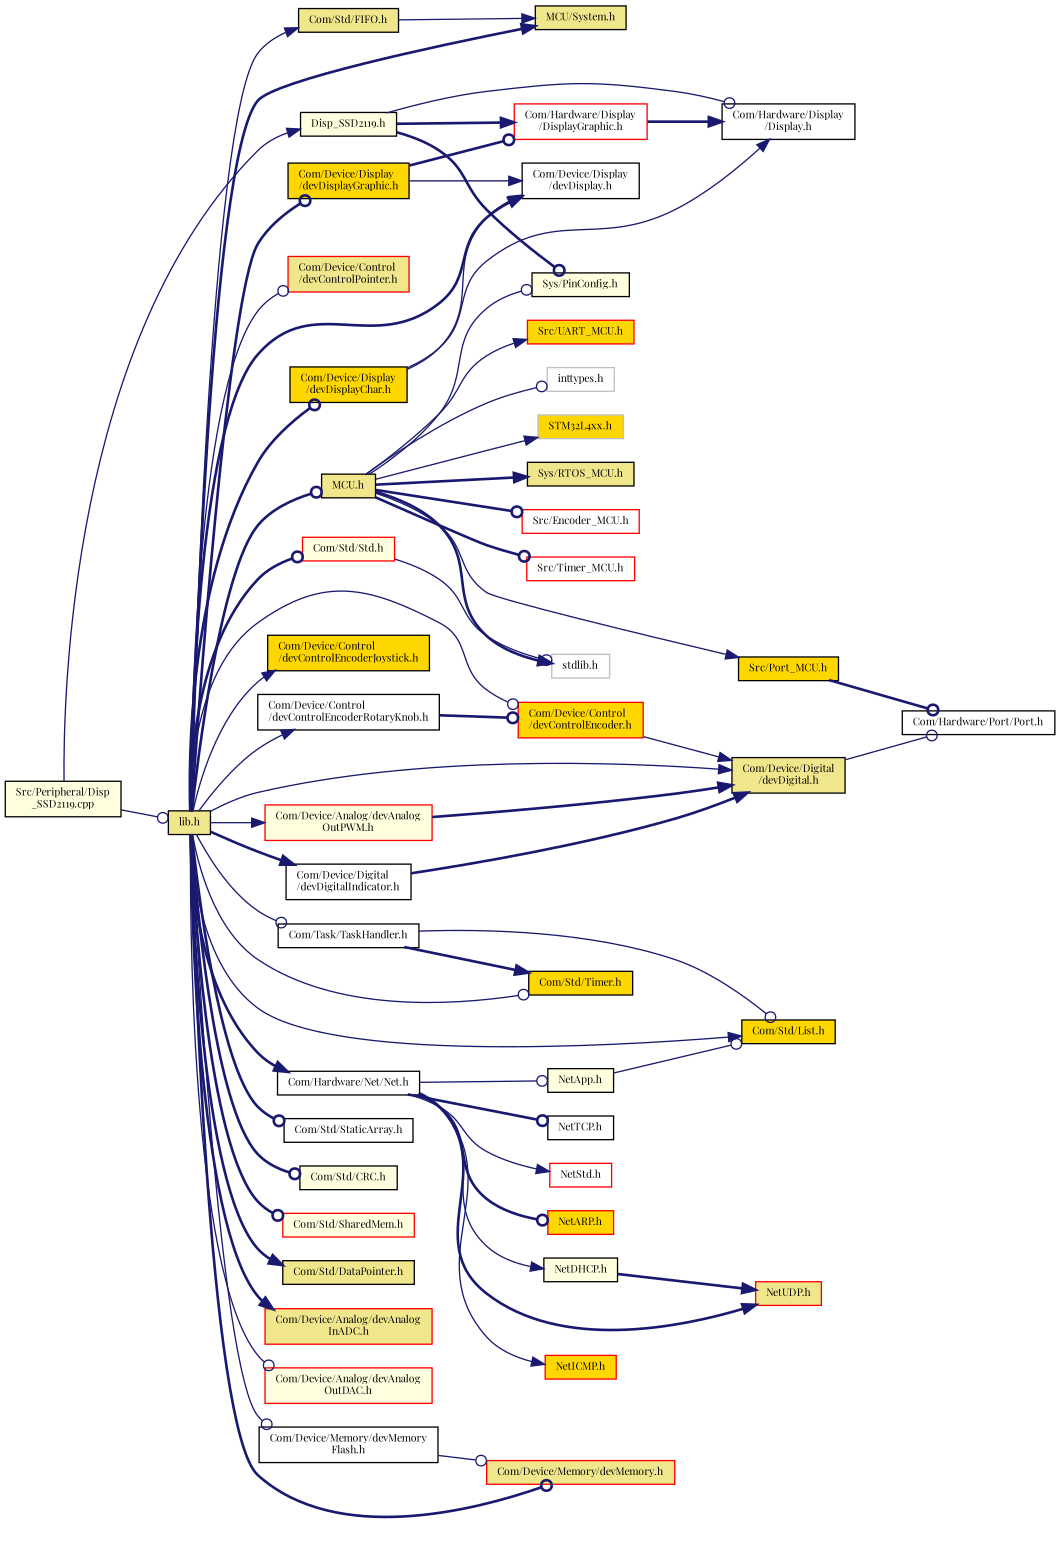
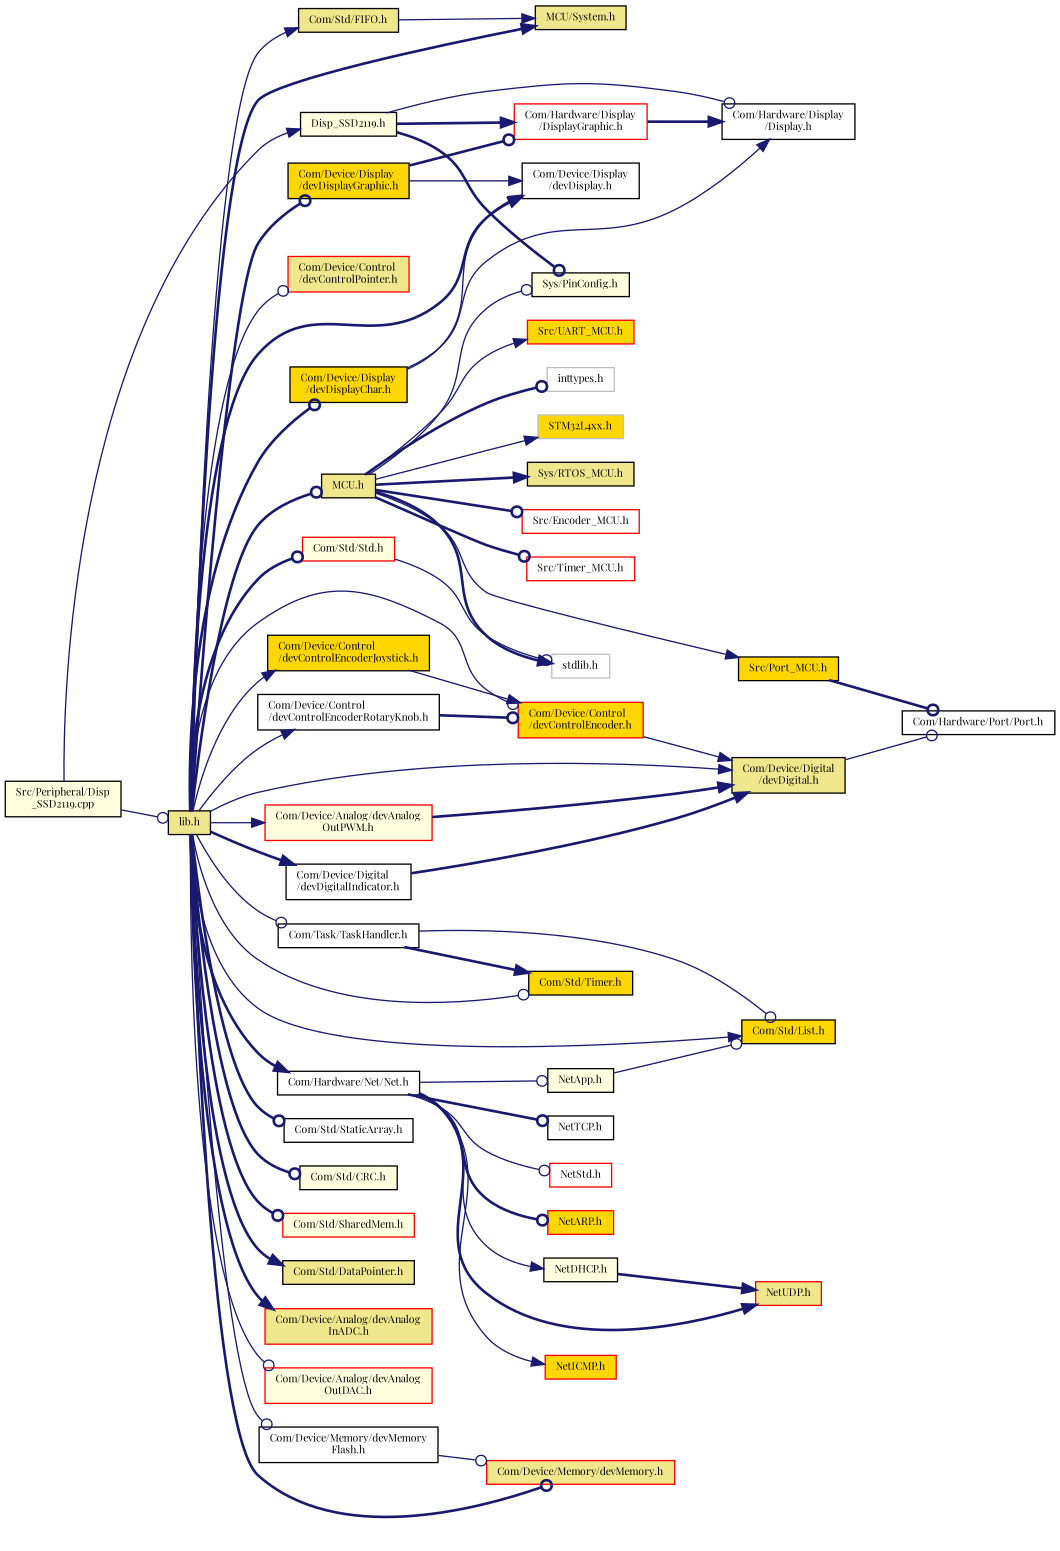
  digraph {
    fontname="Playfair Display"
    rankdir=LR
    node [color=black fillcolor=white fontname="Playfair Display" fontsize=8 shape=record style=filled]
    edge [arrowhead=odot color=midnightblue fontname="Playfair Display" fontsize=8 labelfontname=Sans labelfontsize=8 style=solid]
    n1 [fillcolor=lightyellow fontcolor=black height=0.2 label="Src/Peripheral/Disp\l_SSD2119.cpp" width=0.4]
    n2 [fillcolor=khaki height=0.2 label="lib.h" width=0.4]
    n3 [fillcolor=lightyellow height=0.2 label="Disp_SSD2119.h" width=0.4]
    n4 [fillcolor=khaki height=0.2 label="MCU/System.h" width=0.4]
    n5 [fillcolor=khaki height=0.2 label="MCU.h" width=0.4]
    n6 [height=0.2 label="Com/Hardware/Net/Net.h" width=0.4]
    n7 [fillcolor=gold height=0.2 label="Com/Std/List.h" width=0.4]
    n8 [color=red fillcolor=lightyellow height=0.2 label="Com/Std/Std.h" width=0.4]
    n9 [height=0.2 label="Com/Std/StaticArray.h" width=0.4]
    n10 [fillcolor=lightyellow height=0.2 label="Com/Std/CRC.h" width=0.4]
    n11 [fillcolor=khaki height=0.2 label="Com/Std/FIFO.h" width=0.4]
    n12 [color=red fillcolor=lightyellow height=0.2 label="Com/Std/SharedMem.h" width=0.4]
    n13 [fillcolor=khaki height=0.2 label="Com/Std/DataPointer.h" width=0.4]
    n14 [fillcolor=gold height=0.2 label="Com/Std/Timer.h" width=0.4]
    n15 [color=red fillcolor=khaki height=0.2 label="Com/Device/Analog/devAnalog\lInADC.h" width=0.4]
    n16 [color=red fillcolor=lightyellow height=0.2 label="Com/Device/Analog/devAnalog\lOutDAC.h" width=0.4]
    n17 [color=red fillcolor=lightyellow height=0.2 label="Com/Device/Analog/devAnalog\lOutPWM.h" width=0.4]
    n18 [fillcolor=khaki height=0.2 label="Com/Device/Digital\l/devDigital.h" width=0.4]
    n19 [height=0.2 label="Com/Device/Digital\l/devDigitalIndicator.h" width=0.4]
    n20 [height=0.2 label="Com/Device/Display\l/devDisplay.h" width=0.4]
    n21 [fillcolor=gold height=0.2 label="Com/Device/Display\l/devDisplayChar.h" width=0.4]
    n22 [fillcolor=gold height=0.2 label="Com/Device/Display\l/devDisplayGraphic.h" width=0.4]
    n23 [color=red fillcolor=khaki height=0.2 label="Com/Device/Memory/devMemory.h" width=0.4]
    n24 [height=0.2 label="Com/Device/Memory/devMemory\lFlash.h" width=0.4]
    n25 [color=red fillcolor=gold height=0.2 label="Com/Device/Control\l/devControlEncoder.h" width=0.4]
    n26 [fillcolor=gold height=0.2 label="Com/Device/Control\l/devControlEncoderJoystick.h" width=0.4]
    n27 [height=0.2 label="Com/Device/Control\l/devControlEncoderRotaryKnob.h" width=0.4]
    n28 [color=red fillcolor=khaki height=0.2 label="Com/Device/Control\l/devControlPointer.h" width=0.4]
    n29 [height=0.2 label="Com/Task/TaskHandler.h" width=0.4]
    n30 [fillcolor=lightyellow height=0.2 label="Sys/PinConfig.h" width=0.4]
    n31 [height=0.2 label="Com/Hardware/Display\l/Display.h" width=0.4]
    n32 [color=red height=0.2 label="Com/Hardware/Display\l/DisplayGraphic.h" width=0.4]
    n33 [color=grey75 height=0.2 label="inttypes.h" width=0.4]
    n34 [color=grey75 height=0.2 label="stdlib.h" width=0.4]
    n35 [color=grey75 fillcolor=gold height=0.2 label="STM32L4xx.h" width=0.4]
    n36 [fillcolor=khaki height=0.2 label="Sys/RTOS_MCU.h" width=0.4]
    n37 [color=red height=0.2 label="Src/Encoder_MCU.h" width=0.4]
    n38 [fillcolor=gold height=0.2 label="Src/Port_MCU.h" width=0.4]
    n39 [color=red height=0.2 label="Src/Timer_MCU.h" width=0.4]
    n40 [color=red fillcolor=gold height=0.2 label="Src/UART_MCU.h" width=0.4]
    n41 [color=red height=0.2 label="NetStd.h" width=0.4]
    n42 [fillcolor=lightyellow height=0.2 label="NetApp.h" width=0.4]
    n43 [color=red fillcolor=gold height=0.2 label="NetARP.h" width=0.4]
    n44 [fillcolor=lightyellow height=0.2 label="NetDHCP.h" width=0.4]
    n45 [color=red fillcolor=khaki height=0.2 label="NetUDP.h" width=0.4]
    n46 [color=red fillcolor=gold height=0.2 label="NetICMP.h" width=0.4]
    n47 [height=0.2 label="NetTCP.h" width=0.4]
    n48 [height=0.2 label="Com/Hardware/Port/Port.h" width=0.4]
    n1 -> n2
    n1 -> n3 [arrowhead=normal]
    n2 -> n4 [arrowhead=normal style=bold]
    n2 -> n5 [style=bold]
    n2 -> n6 [arrowhead=normal style=bold]
    n2 -> n7 [arrowhead=normal]
    n2 -> n8 [style=bold]
    n2 -> n9 [style=bold]
    n2 -> n10 [style=bold]
    n2 -> n11 [arrowhead=normal]
    n2 -> n12 [style=bold]
    n2 -> n13 [arrowhead=normal style=bold]
    n2 -> n14
    n2 -> n15 [arrowhead=normal style=bold]
    n2 -> n16
    n2 -> n17 [arrowhead=normal]
    n2 -> n18 [arrowhead=normal]
    n2 -> n19 [arrowhead=normal style=bold]
    n2 -> n20 [arrowhead=normal style=bold]
    n2 -> n21 [style=bold]
    n2 -> n22 [style=bold]
    n2 -> n23 [style=bold]
    n2 -> n24
    n2 -> n25
    n2 -> n26 [arrowhead=normal]
    n2 -> n27 [arrowhead=normal]
    n2 -> n28
    n2 -> n29
    n3 -> n30 [style=bold]
    n3 -> n31
    n3 -> n32 [arrowhead=normal style=bold]
    n5 -> n30
-   n5 -> n33
+   n5 -> n33 [style=bold]
    n5 -> n34 [arrowhead=normal style=bold]
    n5 -> n35 [arrowhead=normal]
    n5 -> n36 [arrowhead=normal style=bold]
    n5 -> n37 [style=bold]
    n5 -> n38 [arrowhead=normal]
    n5 -> n39 [style=bold]
    n5 -> n40 [arrowhead=normal]
-   n6 -> n41 [arrowhead=normal]
+   n6 -> n41
    n6 -> n42
    n6 -> n43 [style=bold]
    n6 -> n44 [arrowhead=normal]
    n6 -> n45 [arrowhead=normal style=bold]
    n6 -> n46 [arrowhead=normal]
    n6 -> n47 [style=bold]
    n8 -> n34
    n11 -> n4 [arrowhead=normal]
    n17 -> n18 [arrowhead=normal style=bold]
    n18 -> n48
    n19 -> n18 [arrowhead=normal style=bold]
    n21 -> n20 [arrowhead=normal]
    n21 -> n31 [arrowhead=normal]
    n22 -> n20 [arrowhead=normal]
    n22 -> n32 [style=bold]
    n24 -> n23
    n25 -> n18 [arrowhead=normal]
+   n26 -> n25 [arrowhead=normal]
    n27 -> n25 [style=bold]
    n29 -> n7
    n29 -> n14 [arrowhead=normal style=bold]
    n32 -> n31 [arrowhead=normal style=bold]
    n38 -> n48 [style=bold]
    n42 -> n7
    n44 -> n45 [arrowhead=normal style=bold]
  }
